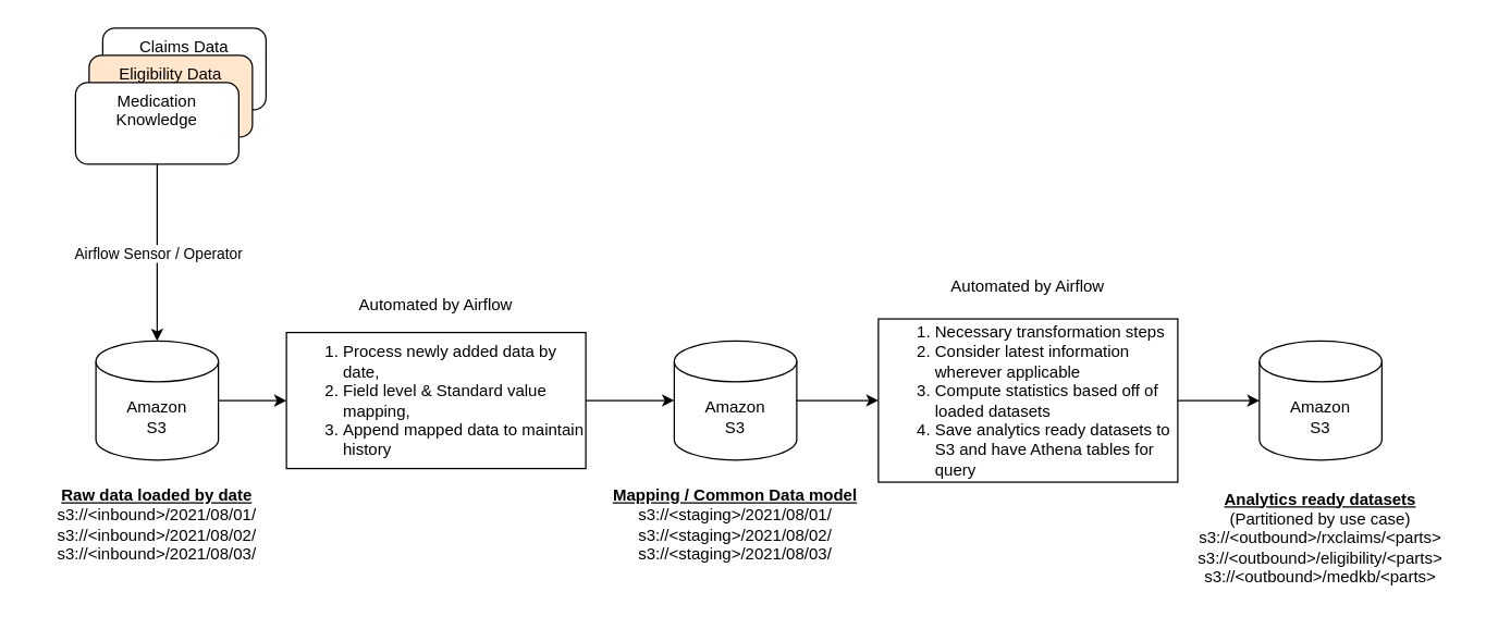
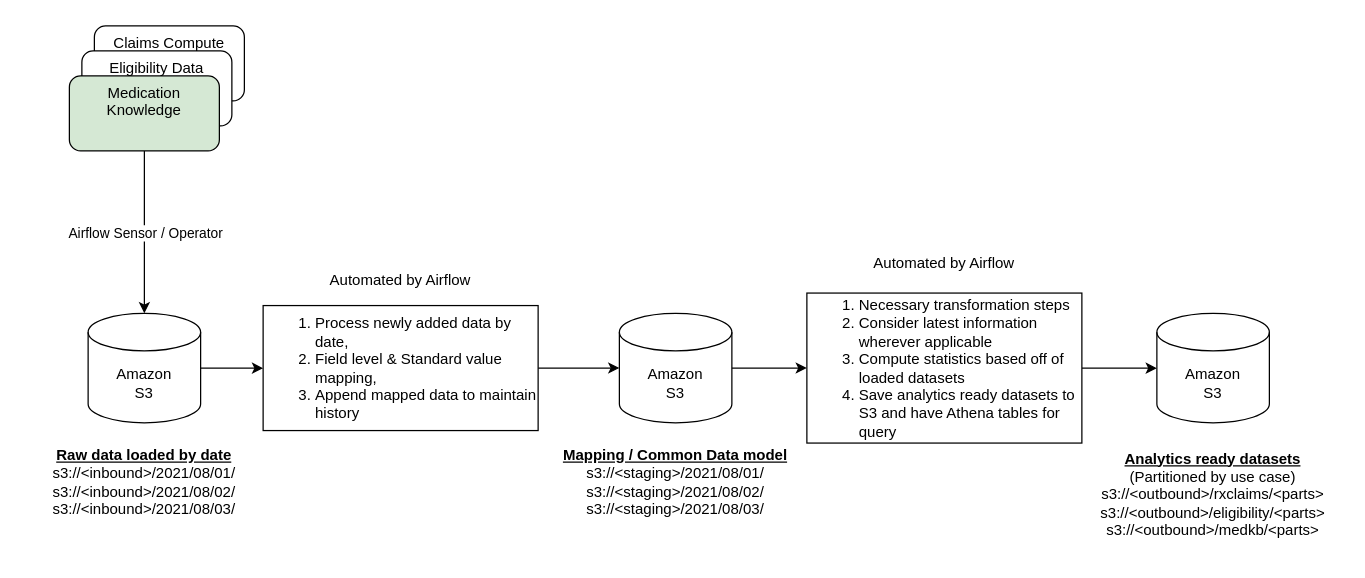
  <mxCell id="0" />
  <mxCell id="1" parent="0" />
- <mxCell id="2" value="Claims Data" style="rounded=1;whiteSpace=wrap;html=1;verticalAlign=top;" vertex="1" parent="1"><mxGeometry x="75" y="20" width="120" height="60" as="geometry" /></mxCell>
- <mxCell id="3" value="Eligibility Data" style="rounded=1;whiteSpace=wrap;html=1;verticalAlign=top;fillColor=#ffe6cc;" vertex="1" parent="1"><mxGeometry x="65" y="40" width="120" height="60" as="geometry" /></mxCell>
- <mxCell id="4" value="Medication Knowledge" style="rounded=1;whiteSpace=wrap;html=1;verticalAlign=top;" vertex="1" parent="1"><mxGeometry x="55" y="60" width="120" height="60" as="geometry" /></mxCell>
+ <mxCell id="2" value="Claims Compute" style="rounded=1;whiteSpace=wrap;html=1;verticalAlign=top;" vertex="1" parent="1"><mxGeometry x="75" y="20" width="120" height="60" as="geometry" /></mxCell>
+ <mxCell id="3" value="Eligibility Data" style="rounded=1;whiteSpace=wrap;html=1;verticalAlign=top;" vertex="1" parent="1"><mxGeometry x="65" y="40" width="120" height="60" as="geometry" /></mxCell>
+ <mxCell id="4" value="Medication Knowledge" style="rounded=1;whiteSpace=wrap;html=1;verticalAlign=top;fillColor=#d5e8d4;" vertex="1" parent="1"><mxGeometry x="55" y="60" width="120" height="60" as="geometry" /></mxCell>
  <mxCell id="5" style="edgeStyle=orthogonalEdgeStyle;rounded=0;orthogonalLoop=1;jettySize=auto;html=1;" edge="1" parent="1" source="6" target="17"><mxGeometry relative="1" as="geometry"><mxPoint x="425" y="240" as="targetPoint" /></mxGeometry></mxCell>
  <mxCell id="6" value="&lt;div&gt;Amazon&lt;/div&gt;&lt;div&gt;S3&lt;br&gt;&lt;/div&gt;" style="shape=cylinder3;whiteSpace=wrap;html=1;boundedLbl=1;backgroundOutline=1;size=15;verticalAlign=middle;" vertex="1" parent="1"><mxGeometry x="70" y="250" width="90" height="87.5" as="geometry" /></mxCell>
  <mxCell id="7" value="" style="endArrow=classic;html=1;exitX=0.5;exitY=1;exitDx=0;exitDy=0;" edge="1" parent="1" source="4" target="6"><mxGeometry relative="1" as="geometry"><mxPoint x="415" y="330" as="sourcePoint" /><mxPoint x="515" y="330" as="targetPoint" /></mxGeometry></mxCell>
  <mxCell id="8" value="Airflow Sensor / Operator" style="edgeLabel;resizable=0;html=1;align=center;verticalAlign=middle;" connectable="0" vertex="1" parent="7"><mxGeometry relative="1" as="geometry" /></mxCell>
  <mxCell id="9" value="&lt;u&gt;&lt;b&gt;Raw data loaded by date&lt;/b&gt;&lt;/u&gt;&lt;br&gt;s3://&amp;lt;inbound&amp;gt;/2021/08/01/&lt;br&gt;s3://&amp;lt;inbound&amp;gt;/2021/08/02/&lt;br&gt;s3://&amp;lt;inbound&amp;gt;/2021/08/03/" style="text;html=1;strokeColor=none;fillColor=none;align=center;verticalAlign=middle;whiteSpace=wrap;rounded=0;" vertex="1" parent="1"><mxGeometry x="20" y="350" width="190" height="70" as="geometry" /></mxCell>
  <mxCell id="10" style="edgeStyle=orthogonalEdgeStyle;rounded=0;orthogonalLoop=1;jettySize=auto;html=1;exitX=1;exitY=0.5;exitDx=0;exitDy=0;entryX=0;entryY=0.5;entryDx=0;entryDy=0;entryPerimeter=0;" edge="1" parent="1" source="17" target="11"><mxGeometry relative="1" as="geometry"><mxPoint x="695" y="240" as="targetPoint" /><mxPoint x="665" y="240" as="sourcePoint" /></mxGeometry></mxCell>
  <mxCell id="11" value="&lt;div&gt;Amazon&lt;/div&gt;&lt;div&gt;S3&lt;br&gt;&lt;/div&gt;" style="shape=cylinder3;whiteSpace=wrap;html=1;boundedLbl=1;backgroundOutline=1;size=15;verticalAlign=middle;" vertex="1" parent="1"><mxGeometry x="495" y="250" width="90" height="87.5" as="geometry" /></mxCell>
  <mxCell id="12" style="edgeStyle=orthogonalEdgeStyle;rounded=0;orthogonalLoop=1;jettySize=auto;html=1;exitX=1;exitY=0.5;exitDx=0;exitDy=0;" edge="1" source="18" parent="1" target="14"><mxGeometry relative="1" as="geometry"><mxPoint x="1145" y="240" as="targetPoint" /><mxPoint x="1055" y="240" as="sourcePoint" /></mxGeometry></mxCell>
  <mxCell id="13" style="edgeStyle=orthogonalEdgeStyle;rounded=0;orthogonalLoop=1;jettySize=auto;html=1;entryX=0;entryY=0.5;entryDx=0;entryDy=0;" edge="1" target="18" parent="1" source="11"><mxGeometry relative="1" as="geometry"><mxPoint x="785" y="240" as="sourcePoint" /><mxPoint x="835" y="239.76" as="targetPoint" /></mxGeometry></mxCell>
  <mxCell id="14" value="&lt;div&gt;Amazon&lt;/div&gt;&lt;div&gt;S3&lt;br&gt;&lt;/div&gt;" style="shape=cylinder3;whiteSpace=wrap;html=1;boundedLbl=1;backgroundOutline=1;size=15;verticalAlign=middle;" vertex="1" parent="1"><mxGeometry x="925" y="250" width="90" height="87.5" as="geometry" /></mxCell>
  <mxCell id="15" value="&lt;u&gt;&lt;b&gt;Mapping / Common Data model&lt;/b&gt;&lt;/u&gt;&lt;br&gt;s3://&amp;lt;staging&amp;gt;/2021/08/01/&lt;br&gt;s3://&amp;lt;staging&amp;gt;/2021/08/02/&lt;br&gt;s3://&amp;lt;staging&amp;gt;/2021/08/03/" style="text;html=1;strokeColor=none;fillColor=none;align=center;verticalAlign=middle;whiteSpace=wrap;rounded=0;" vertex="1" parent="1"><mxGeometry x="445" y="350" width="190" height="70" as="geometry" /></mxCell>
  <mxCell id="16" value="&lt;u&gt;&lt;b&gt;Analytics ready datasets &lt;/b&gt;&lt;/u&gt;&lt;br&gt;(Partitioned by use case)&lt;br&gt;s3://&amp;lt;outbound&amp;gt;/rxclaims/&amp;lt;parts&amp;gt;&lt;br&gt;s3://&amp;lt;outbound&amp;gt;/eligibility/&amp;lt;parts&amp;gt;&lt;br&gt;s3://&amp;lt;outbound&amp;gt;/medkb/&amp;lt;parts&amp;gt;" style="text;html=1;strokeColor=none;fillColor=none;align=center;verticalAlign=middle;whiteSpace=wrap;rounded=0;" vertex="1" parent="1"><mxGeometry x="870" y="350" width="200" height="90" as="geometry" /></mxCell>
  <mxCell id="17" value="&lt;div align=&quot;left&quot;&gt;&lt;ol&gt;&lt;li&gt;Process newly added data by date,&lt;/li&gt;&lt;li&gt;Field level &amp;amp; Standard value mapping,&lt;/li&gt;&lt;li&gt;Append mapped data to maintain history&lt;/li&gt;&lt;/ol&gt;&lt;/div&gt;" style="rounded=0;whiteSpace=wrap;html=1;verticalAlign=middle;align=left;" vertex="1" parent="1"><mxGeometry x="210" y="243.75" width="220" height="100" as="geometry" /></mxCell>
  <mxCell id="18" value="&lt;div align=&quot;left&quot;&gt;&lt;ol&gt;&lt;li&gt;Necessary transformation steps&lt;/li&gt;&lt;li&gt;Consider latest information wherever applicable&lt;/li&gt;&lt;li&gt;Compute statistics based off of loaded datasets&lt;/li&gt;&lt;li&gt;Save analytics ready datasets to S3 and have Athena tables for query&lt;br&gt;&lt;/li&gt;&lt;/ol&gt;&lt;/div&gt;" style="rounded=0;whiteSpace=wrap;html=1;verticalAlign=middle;align=left;" vertex="1" parent="1"><mxGeometry x="645" y="233.75" width="220" height="120" as="geometry" /></mxCell>
  <mxCell id="19" value="Automated by Airflow" style="text;html=1;strokeColor=none;fillColor=none;align=center;verticalAlign=middle;whiteSpace=wrap;rounded=0;" vertex="1" parent="1"><mxGeometry x="250" y="213.75" width="140" height="20" as="geometry" /></mxCell>
  <mxCell id="20" value="Automated by Airflow" style="text;html=1;strokeColor=none;fillColor=none;align=center;verticalAlign=middle;whiteSpace=wrap;rounded=0;" vertex="1" parent="1"><mxGeometry x="685" y="200" width="140" height="20" as="geometry" /></mxCell>
